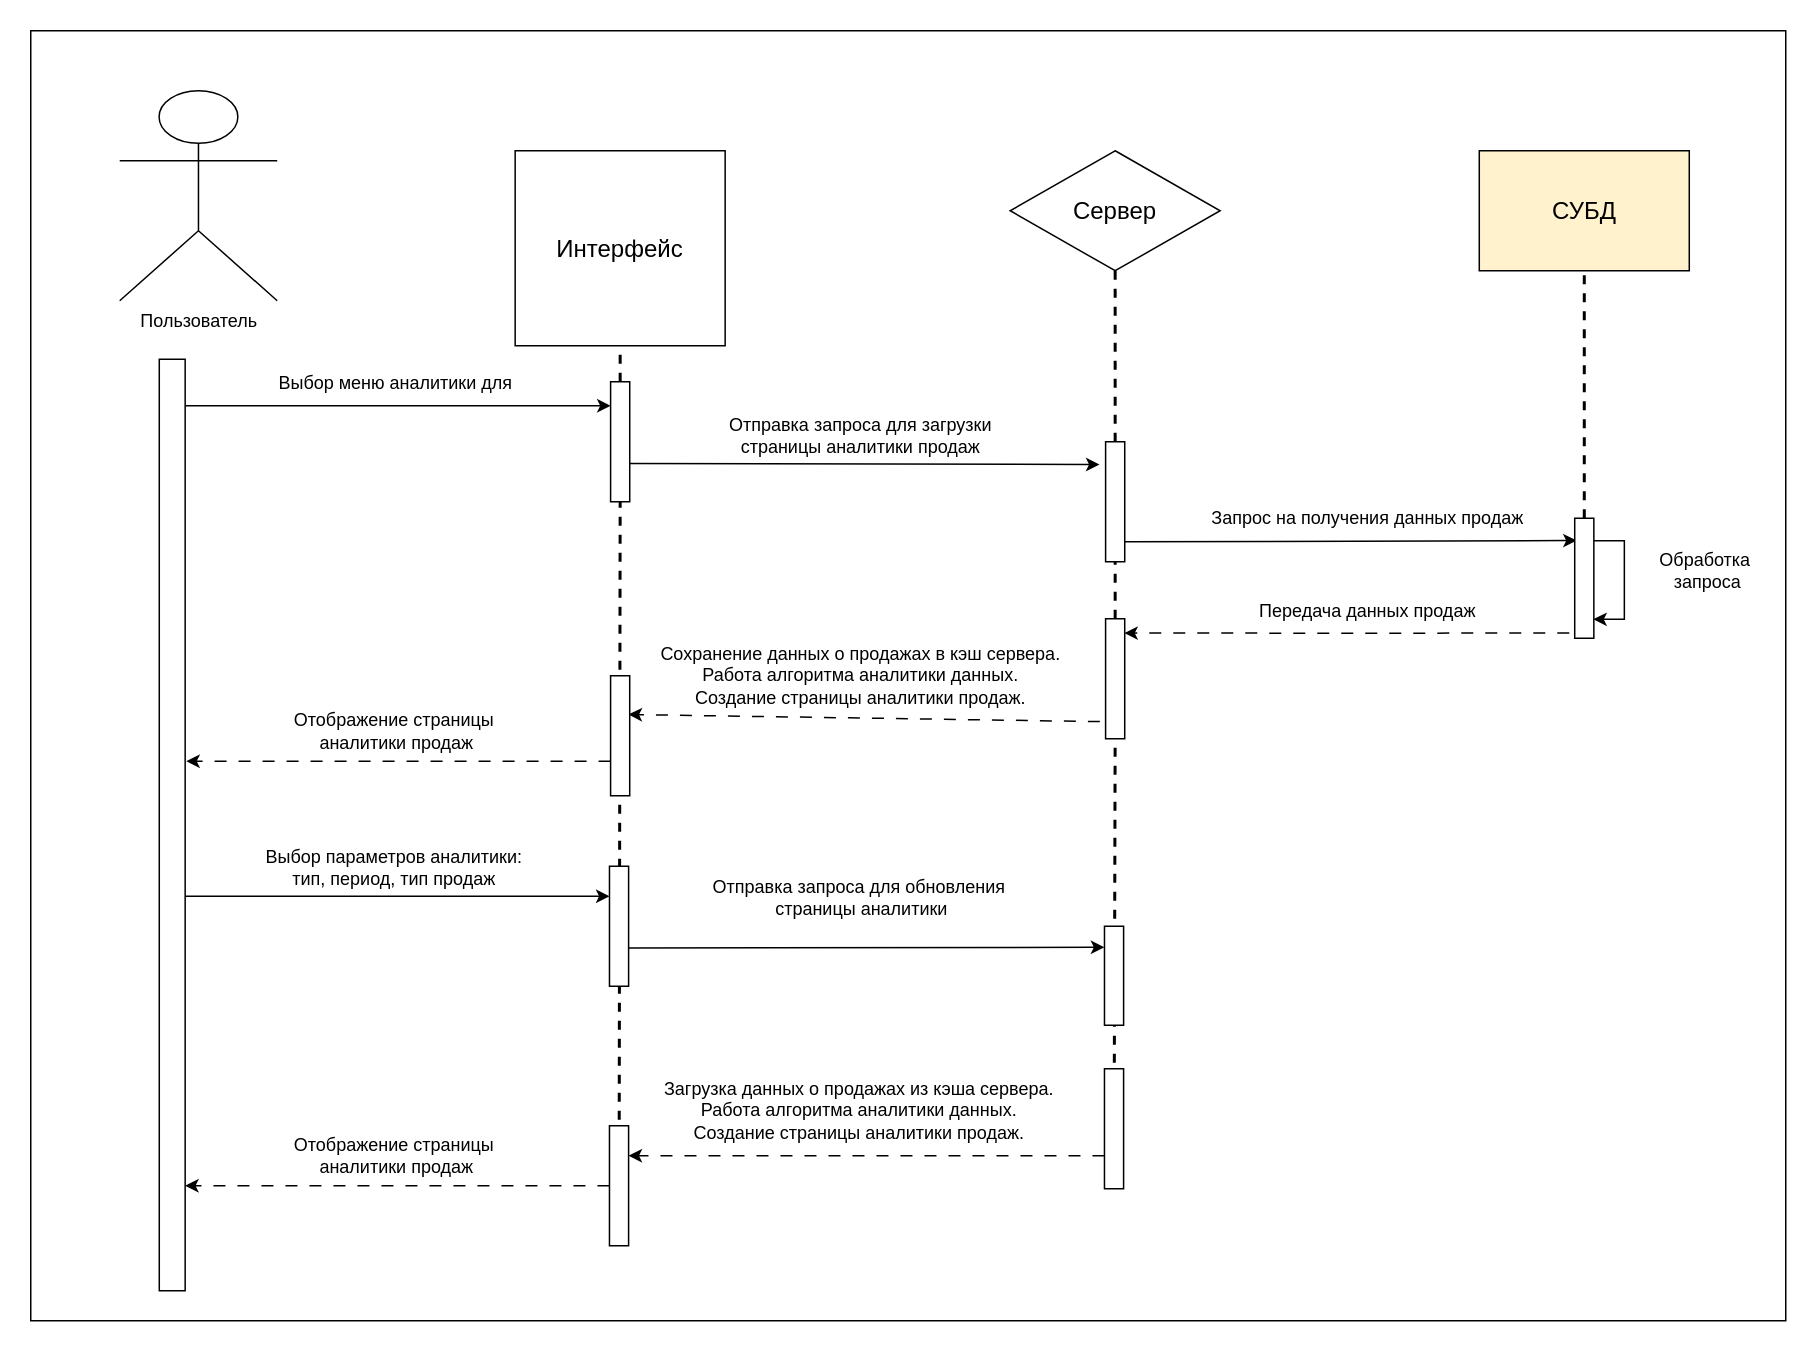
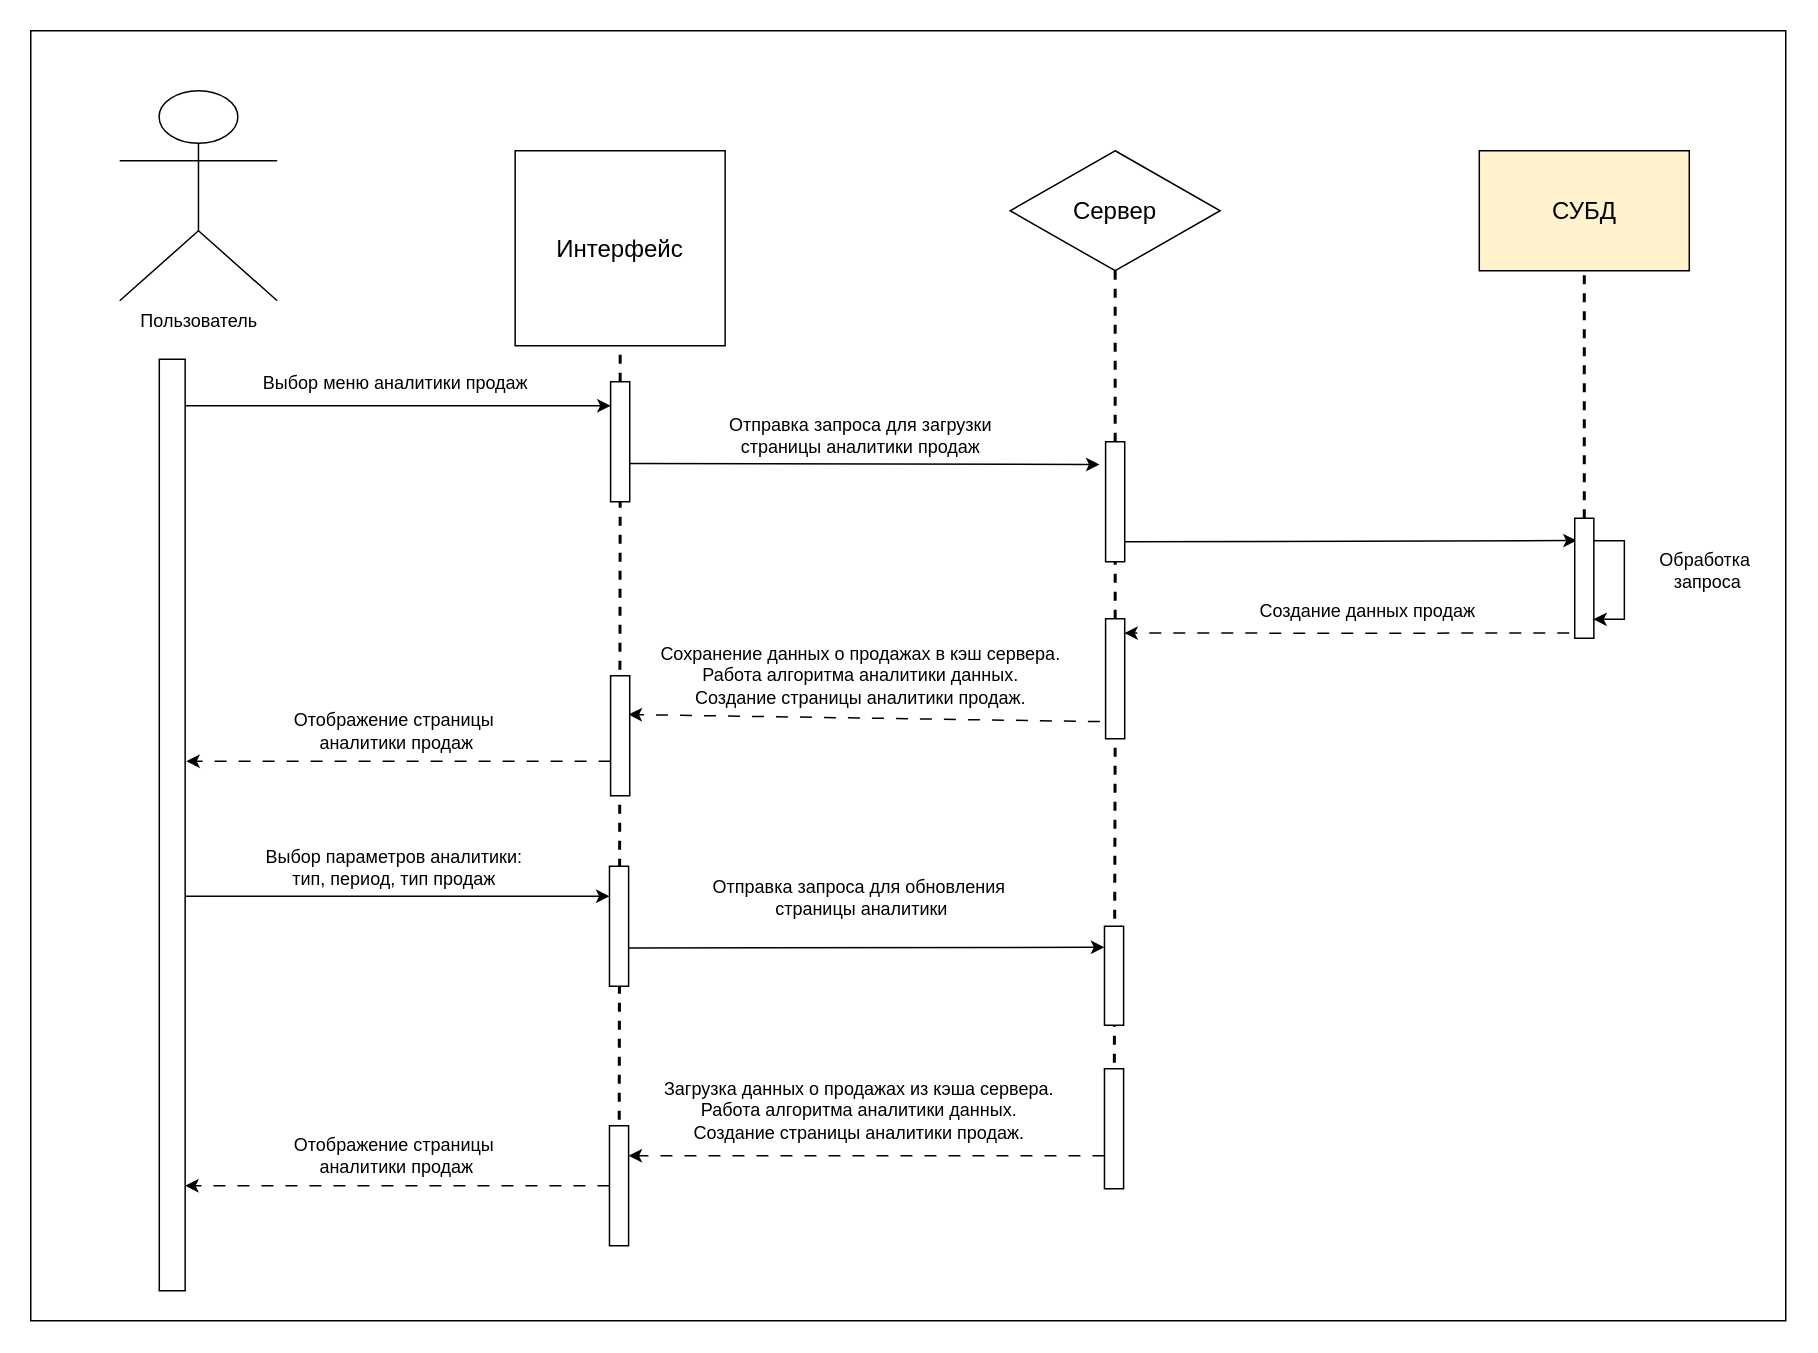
  <mxCell id="0" />
  <mxCell id="1" parent="0" />
  <mxCell id="2" value="" style="rounded=0;whiteSpace=wrap;html=1;" vertex="1" parent="1"><mxGeometry x="20" y="20" width="1170" height="860" as="geometry" /></mxCell>
  <mxCell id="3" value="" style="endArrow=none;dashed=1;html=1;strokeWidth=2;rounded=0;entryX=0.5;entryY=1;entryDx=0;entryDy=0;" edge="1" parent="1" source="23" target="10"><mxGeometry width="50" height="50" relative="1" as="geometry"><mxPoint x="412.94" y="580" as="sourcePoint" /><mxPoint x="392.94" y="180" as="targetPoint" /></mxGeometry></mxCell>
  <mxCell id="4" value="" style="endArrow=none;dashed=1;html=1;strokeWidth=2;rounded=0;entryX=0.5;entryY=1;entryDx=0;entryDy=0;" edge="1" parent="1" source="29" target="14"><mxGeometry width="50" height="50" relative="1" as="geometry"><mxPoint x="1055.69" y="580" as="sourcePoint" /><mxPoint x="1075.69" y="260" as="targetPoint" /></mxGeometry></mxCell>
  <mxCell id="5" value="" style="endArrow=none;dashed=1;html=1;strokeWidth=2;rounded=0;entryX=0.5;entryY=1;entryDx=0;entryDy=0;" edge="1" parent="1" source="27" target="13"><mxGeometry width="50" height="50" relative="1" as="geometry"><mxPoint x="742.94" y="580" as="sourcePoint" /><mxPoint x="422.94" y="190" as="targetPoint" /></mxGeometry></mxCell>
  <mxCell id="6" style="edgeStyle=orthogonalEdgeStyle;rounded=0;orthogonalLoop=1;jettySize=auto;html=1;" edge="1" parent="1"><mxGeometry relative="1" as="geometry"><mxPoint x="122.94" y="597" as="sourcePoint" /><mxPoint x="405.82" y="597" as="targetPoint" /><Array as="points"><mxPoint x="195.69" y="597" /><mxPoint x="195.69" y="597" /></Array></mxGeometry></mxCell>
  <mxCell id="7" style="edgeStyle=orthogonalEdgeStyle;rounded=0;orthogonalLoop=1;jettySize=auto;html=1;entryX=0;entryY=0.25;entryDx=0;entryDy=0;" edge="1" parent="1"><mxGeometry relative="1" as="geometry"><mxPoint x="122.94" y="270" as="sourcePoint" /><mxPoint x="406.57" y="270" as="targetPoint" /><Array as="points"><mxPoint x="205.69" y="270" /><mxPoint x="205.69" y="270" /></Array></mxGeometry></mxCell>
  <mxCell id="8" value="" style="rounded=0;whiteSpace=wrap;html=1;fontSize=16;" vertex="1" parent="1"><mxGeometry x="105.69" y="239" width="17.25" height="621" as="geometry" /></mxCell>
- <mxCell id="9" value="Выбор меню аналитики для" style="text;html=1;align=center;verticalAlign=middle;resizable=0;points=[];autosize=1;strokeColor=none;fillColor=none;fontSize=12;" vertex="1" parent="1"><mxGeometry x="162.94" y="240" width="200" height="30" as="geometry" /></mxCell>
+ <mxCell id="9" value="Выбор меню аналитики продаж" style="text;html=1;align=center;verticalAlign=middle;resizable=0;points=[];autosize=1;strokeColor=none;fillColor=none;fontSize=12;" vertex="1" parent="1"><mxGeometry x="162.94" y="240" width="200" height="30" as="geometry" /></mxCell>
  <mxCell id="10" value="&lt;font style=&quot;font-size: 16px;&quot;&gt;Интерфейс&lt;/font&gt;" style="rounded=0;whiteSpace=wrap;html=1;" vertex="1" parent="1"><mxGeometry x="342.94" y="100" width="140" height="130" as="geometry" /></mxCell>
  <mxCell id="11" value="" style="endArrow=classic;html=1;rounded=0;fontSize=16;entryX=-0.024;entryY=0.153;entryDx=0;entryDy=0;entryPerimeter=0;exitX=0.839;exitY=0.681;exitDx=0;exitDy=0;exitPerimeter=0;" edge="1" parent="1" source="23"><mxGeometry width="50" height="50" relative="1" as="geometry"><mxPoint x="422.94" y="310" as="sourcePoint" /><mxPoint x="732.46" y="309.18" as="targetPoint" /></mxGeometry></mxCell>
  <mxCell id="12" value="Отправка запроса для загрузки &lt;br style=&quot;font-size: 12px;&quot;&gt;страницы аналитики продаж" style="text;html=1;align=center;verticalAlign=middle;resizable=0;points=[];autosize=1;strokeColor=none;fillColor=none;fontSize=12;" vertex="1" parent="1"><mxGeometry x="472.94" y="270" width="200" height="40" as="geometry" /></mxCell>
  <mxCell id="13" value="&lt;font style=&quot;font-size: 16px;&quot;&gt;Сервер&lt;/font&gt;" style="rhombus;whiteSpace=wrap;html=1;" vertex="1" parent="1"><mxGeometry x="672.94" y="100" width="140" height="80" as="geometry" /></mxCell>
  <mxCell id="14" value="&lt;font style=&quot;font-size: 16px&quot;&gt;СУБД&lt;/font&gt;" style="rounded=0;whiteSpace=wrap;html=1;fillColor=#fff2cc;" vertex="1" parent="1"><mxGeometry x="985.69" y="100" width="140" height="80" as="geometry" /></mxCell>
- <mxCell id="15" value="Запрос на получения данных продаж" style="text;html=1;align=center;verticalAlign=middle;resizable=0;points=[];autosize=1;strokeColor=none;fillColor=none;fontSize=12;" vertex="1" parent="1"><mxGeometry x="795.69" y="330" width="230" height="30" as="geometry" /></mxCell>
  <mxCell id="16" value="Обработка&lt;br style=&quot;font-size: 12px;&quot;&gt;&amp;nbsp;запроса" style="text;html=1;align=center;verticalAlign=middle;resizable=0;points=[];autosize=1;strokeColor=none;fillColor=none;fontSize=12;" vertex="1" parent="1"><mxGeometry x="1095.69" y="360" width="80" height="40" as="geometry" /></mxCell>
  <mxCell id="17" value="" style="endArrow=classic;html=1;rounded=0;fontSize=16;exitX=0.917;exitY=0.834;exitDx=0;exitDy=0;exitPerimeter=0;entryX=0.103;entryY=0.186;entryDx=0;entryDy=0;entryPerimeter=0;" edge="1" parent="1" source="27" target="29"><mxGeometry width="50" height="50" relative="1" as="geometry"><mxPoint x="752.38" y="349.86" as="sourcePoint" /><mxPoint x="992.94" y="360" as="targetPoint" /></mxGeometry></mxCell>
  <mxCell id="18" value="" style="endArrow=classic;html=1;rounded=0;fontSize=16;dashed=1;dashPattern=8 8;exitX=-0.009;exitY=0.843;exitDx=0;exitDy=0;exitPerimeter=0;entryX=0.939;entryY=0.323;entryDx=0;entryDy=0;entryPerimeter=0;" edge="1" parent="1" target="25"><mxGeometry width="50" height="50" relative="1" as="geometry"><mxPoint x="732.76" y="480.58" as="sourcePoint" /><mxPoint x="423" y="449.9" as="targetPoint" /></mxGeometry></mxCell>
- <mxCell id="19" value="Передача данных&amp;nbsp;продаж" style="text;html=1;align=center;verticalAlign=middle;resizable=0;points=[];autosize=1;strokeColor=none;fillColor=none;fontSize=12;" vertex="1" parent="1"><mxGeometry x="825.69" y="392" width="170" height="30" as="geometry" /></mxCell>
+ <mxCell id="19" value="Создание данных&amp;nbsp;продаж" style="text;html=1;align=center;verticalAlign=middle;resizable=0;points=[];autosize=1;strokeColor=none;fillColor=none;fontSize=12;" vertex="1" parent="1"><mxGeometry x="825.69" y="392" width="170" height="30" as="geometry" /></mxCell>
  <mxCell id="20" value="Сохранение данных о продажах в кэш сервера. &lt;br style=&quot;font-size: 12px;&quot;&gt;Работа алгоритма аналитики данных. &lt;br&gt;Создание страницы аналитики продаж." style="text;html=1;align=center;verticalAlign=middle;resizable=0;points=[];autosize=1;strokeColor=none;fillColor=none;fontSize=12;" vertex="1" parent="1"><mxGeometry x="427.94" y="420" width="290" height="60" as="geometry" /></mxCell>
  <mxCell id="21" value="Отображение страницы&lt;br style=&quot;font-size: 12px;&quot;&gt;&amp;nbsp;аналитики продаж" style="text;html=1;align=center;verticalAlign=middle;resizable=0;points=[];autosize=1;strokeColor=none;fillColor=none;fontSize=12;" vertex="1" parent="1"><mxGeometry x="182.19" y="467" width="160" height="40" as="geometry" /></mxCell>
  <mxCell id="22" value="" style="endArrow=none;dashed=1;html=1;strokeWidth=2;rounded=0;entryX=0.5;entryY=1;entryDx=0;entryDy=0;exitX=0.5;exitY=1;exitDx=0;exitDy=0;" edge="1" parent="1" source="40" target="23"><mxGeometry width="50" height="50" relative="1" as="geometry"><mxPoint x="412.94" y="580" as="sourcePoint" /><mxPoint x="412.69" y="180" as="targetPoint" /></mxGeometry></mxCell>
  <mxCell id="23" value="" style="rounded=0;whiteSpace=wrap;html=1;" vertex="1" parent="1"><mxGeometry x="406.57" y="254" width="12.75" height="80" as="geometry" /></mxCell>
  <mxCell id="24" style="edgeStyle=orthogonalEdgeStyle;rounded=0;orthogonalLoop=1;jettySize=auto;html=1;dashed=1;dashPattern=8 8;" edge="1" parent="1"><mxGeometry relative="1" as="geometry"><mxPoint x="406.56" y="507" as="sourcePoint" /><mxPoint x="123.69" y="507" as="targetPoint" /><Array as="points"><mxPoint x="123.69" y="507" /></Array></mxGeometry></mxCell>
  <mxCell id="25" value="" style="rounded=0;whiteSpace=wrap;html=1;" vertex="1" parent="1"><mxGeometry x="406.56" y="450" width="12.75" height="80" as="geometry" /></mxCell>
  <mxCell id="26" value="" style="endArrow=none;dashed=1;html=1;strokeWidth=2;rounded=0;entryX=0.5;entryY=1;entryDx=0;entryDy=0;" edge="1" parent="1" source="32" target="27"><mxGeometry width="50" height="50" relative="1" as="geometry"><mxPoint x="742.94" y="580" as="sourcePoint" /><mxPoint x="742.69" y="180" as="targetPoint" /></mxGeometry></mxCell>
  <mxCell id="27" value="" style="rounded=0;whiteSpace=wrap;html=1;" vertex="1" parent="1"><mxGeometry x="736.57" y="294" width="12.75" height="80" as="geometry" /></mxCell>
  <mxCell id="28" style="edgeStyle=orthogonalEdgeStyle;rounded=0;orthogonalLoop=1;jettySize=auto;html=1;entryX=0.978;entryY=0.057;entryDx=0;entryDy=0;entryPerimeter=0;dashed=1;dashPattern=8 8;exitX=-0.284;exitY=0.957;exitDx=0;exitDy=0;exitPerimeter=0;" edge="1" parent="1" source="29"><mxGeometry relative="1" as="geometry"><mxPoint x="996.56" y="421.629" as="sourcePoint" /><mxPoint x="749.03" y="421.56" as="targetPoint" /><Array as="points" /></mxGeometry></mxCell>
  <mxCell id="29" value="" style="rounded=0;whiteSpace=wrap;html=1;" vertex="1" parent="1"><mxGeometry x="1049.31" y="345" width="12.75" height="80" as="geometry" /></mxCell>
  <mxCell id="30" style="edgeStyle=orthogonalEdgeStyle;rounded=0;orthogonalLoop=1;jettySize=auto;html=1;entryX=0.972;entryY=0.842;entryDx=0;entryDy=0;entryPerimeter=0;" edge="1" parent="1" source="29" target="29"><mxGeometry relative="1" as="geometry"><Array as="points"><mxPoint x="1082.44" y="360" /><mxPoint x="1082.44" y="412" /></Array></mxGeometry></mxCell>
  <mxCell id="31" value="" style="endArrow=none;dashed=1;html=1;strokeWidth=2;rounded=0;entryX=0.5;entryY=1;entryDx=0;entryDy=0;exitX=0.5;exitY=1;exitDx=0;exitDy=0;" edge="1" parent="1" source="43" target="32"><mxGeometry width="50" height="50" relative="1" as="geometry"><mxPoint x="745.69" y="890" as="sourcePoint" /><mxPoint x="742.69" y="374" as="targetPoint" /></mxGeometry></mxCell>
  <mxCell id="32" value="" style="rounded=0;whiteSpace=wrap;html=1;" vertex="1" parent="1"><mxGeometry x="736.56" y="412" width="12.75" height="80" as="geometry" /></mxCell>
  <mxCell id="33" value="Выбор параметров аналитики: &lt;br&gt;тип, период, тип продаж" style="text;html=1;align=center;verticalAlign=middle;resizable=0;points=[];autosize=1;strokeColor=none;fillColor=none;fontSize=12;" vertex="1" parent="1"><mxGeometry x="167.19" y="558" width="190" height="40" as="geometry" /></mxCell>
  <mxCell id="34" value="" style="endArrow=classic;html=1;rounded=0;fontSize=16;exitX=0.839;exitY=0.681;exitDx=0;exitDy=0;exitPerimeter=0;" edge="1" parent="1" source="38"><mxGeometry width="50" height="50" relative="1" as="geometry"><mxPoint x="422.19" y="633" as="sourcePoint" /><mxPoint x="735.69" y="631" as="targetPoint" /></mxGeometry></mxCell>
  <mxCell id="35" value="Отправка запроса для обновления&lt;br&gt;&amp;nbsp;страницы аналитики" style="text;html=1;align=center;verticalAlign=middle;resizable=0;points=[];autosize=1;strokeColor=none;fillColor=none;fontSize=12;" vertex="1" parent="1"><mxGeometry x="462.19" y="578" width="220" height="40" as="geometry" /></mxCell>
  <mxCell id="36" value="Загрузка данных о продажах из кэша сервера.&lt;br&gt;Работа алгоритма аналитики данных.&lt;br style=&quot;border-color: var(--border-color);&quot;&gt;Создание страницы аналитики продаж." style="text;html=1;align=center;verticalAlign=middle;resizable=0;points=[];autosize=1;strokeColor=none;fillColor=none;fontSize=12;" vertex="1" parent="1"><mxGeometry x="432.19" y="710" width="280" height="60" as="geometry" /></mxCell>
  <mxCell id="37" value="Отображение страницы&lt;br style=&quot;font-size: 12px;&quot;&gt;&amp;nbsp;аналитики продаж" style="text;html=1;align=center;verticalAlign=middle;resizable=0;points=[];autosize=1;strokeColor=none;fillColor=none;fontSize=12;" vertex="1" parent="1"><mxGeometry x="182.19" y="750" width="160" height="40" as="geometry" /></mxCell>
  <mxCell id="38" value="" style="rounded=0;whiteSpace=wrap;html=1;" vertex="1" parent="1"><mxGeometry x="405.82" y="577" width="12.75" height="80" as="geometry" /></mxCell>
  <mxCell id="39" style="edgeStyle=orthogonalEdgeStyle;rounded=0;orthogonalLoop=1;jettySize=auto;html=1;dashed=1;dashPattern=8 8;" edge="1" parent="1" source="40"><mxGeometry relative="1" as="geometry"><mxPoint x="122.94" y="790" as="targetPoint" /><Array as="points"><mxPoint x="122.94" y="790" /></Array></mxGeometry></mxCell>
  <mxCell id="40" value="" style="rounded=0;whiteSpace=wrap;html=1;" vertex="1" parent="1"><mxGeometry x="405.81" y="750" width="12.75" height="80" as="geometry" /></mxCell>
  <mxCell id="41" value="" style="rounded=0;whiteSpace=wrap;html=1;" vertex="1" parent="1"><mxGeometry x="735.82" y="617" width="12.75" height="66" as="geometry" /></mxCell>
  <mxCell id="42" style="edgeStyle=orthogonalEdgeStyle;rounded=0;orthogonalLoop=1;jettySize=auto;html=1;entryX=1;entryY=0.25;entryDx=0;entryDy=0;dashed=1;dashPattern=8 8;" edge="1" parent="1" source="43" target="40"><mxGeometry relative="1" as="geometry"><Array as="points"><mxPoint x="655.69" y="770" /><mxPoint x="655.69" y="770" /></Array></mxGeometry></mxCell>
  <mxCell id="43" value="" style="rounded=0;whiteSpace=wrap;html=1;" vertex="1" parent="1"><mxGeometry x="735.81" y="712" width="12.75" height="80" as="geometry" /></mxCell>
  <mxCell id="44" value="Пользователь" style="shape=umlActor;verticalLabelPosition=bottom;verticalAlign=top;html=1;outlineConnect=0;" vertex="1" parent="1"><mxGeometry x="79.31" y="60" width="105" height="140" as="geometry" /></mxCell>
